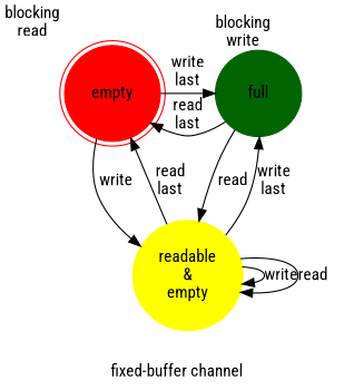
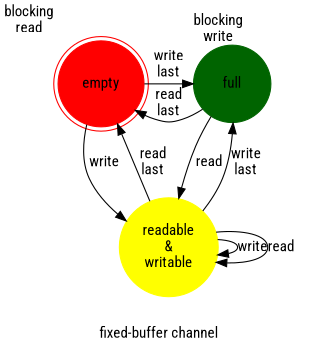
  digraph {
    label="fixed-buffer channel"
    fontname="Roboto Condensed"
    node [shape=circle style=filled fontname="Roboto Condensed"]
    edge [fontname="Roboto Condensed"]
    n1 [color=red label=empty shape=doublecircle width=1 xlabel="blocking\nread"]
    n2 [color=darkgreen label=full width=1 xlabel="blocking\nwrite"]
-   n3 [color=yellow label="readable\n&\nempty" width=1]
+   n3 [color=yellow label="readable\n&\nwritable" width=1]
    subgraph sub_1 {
      rank=same
      n1
      n2
    }
    n1 -> n2 [label="write\nlast"]
    n1 -> n3 [label=write]
    n2 -> n1 [label="read\nlast"]
    n2 -> n3 [label=read]
    n3 -> n1 [label="read\nlast"]
    n3 -> n2 [label="write\nlast"]
    n3 -> n3 [label=write]
    n3 -> n3 [label=read]
  }
